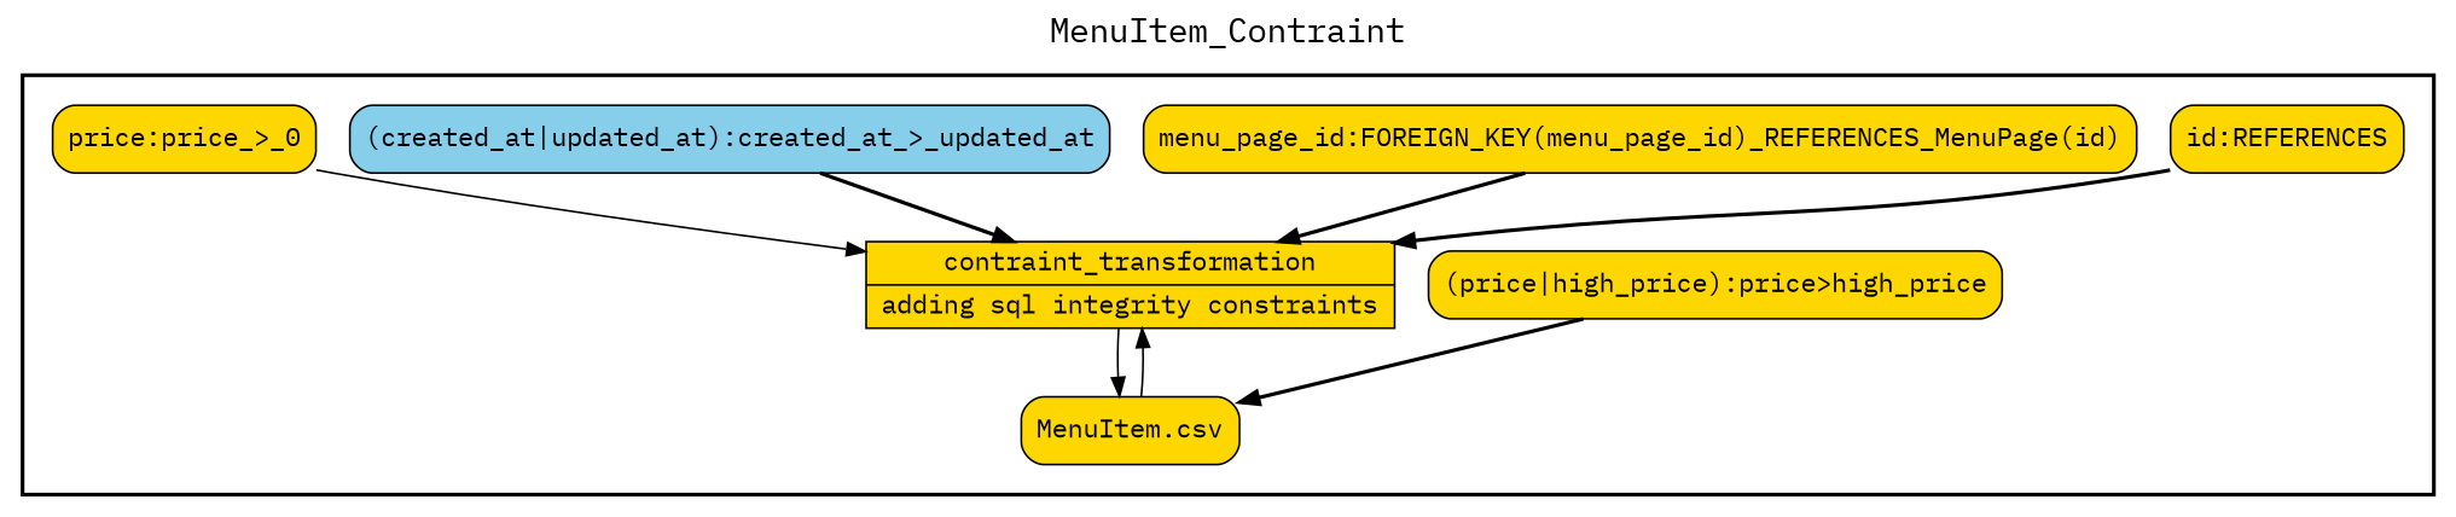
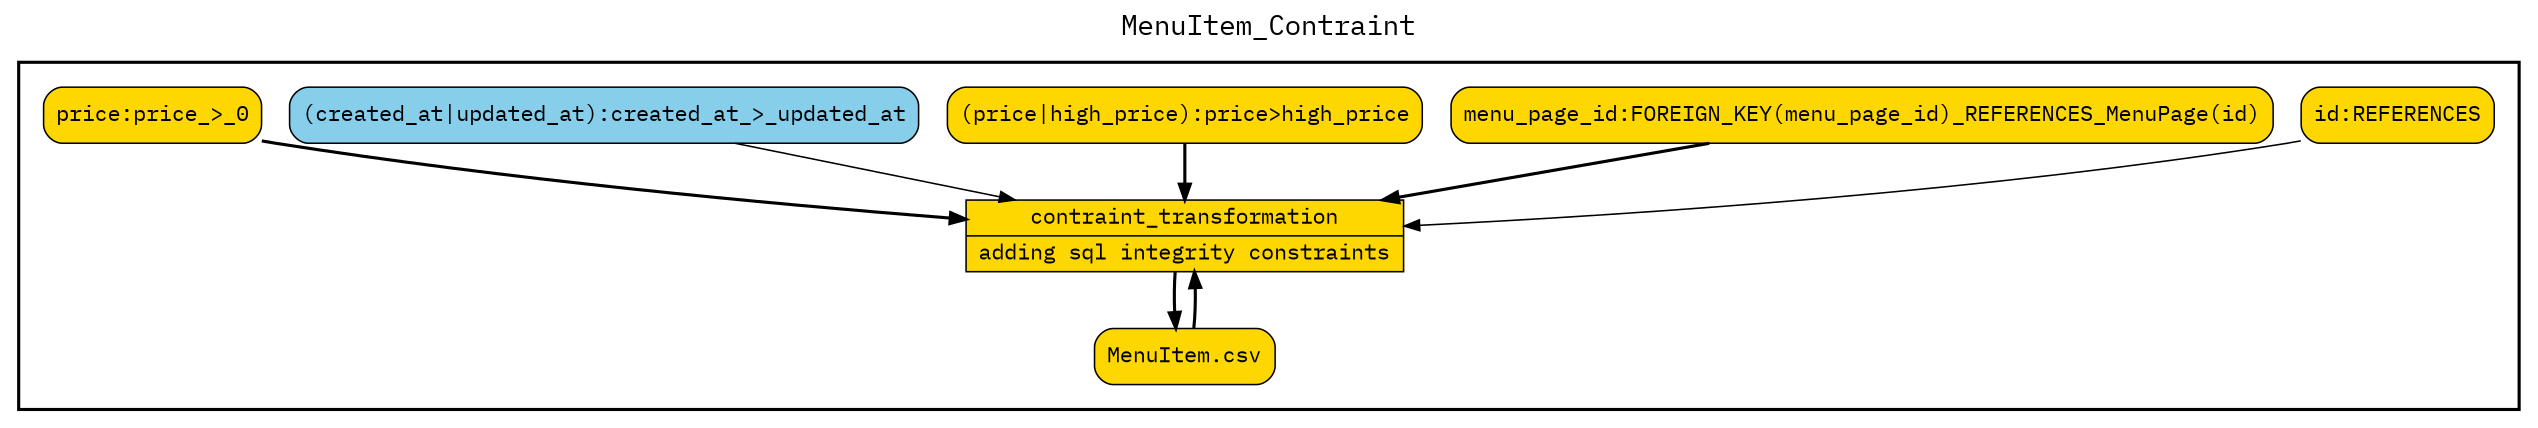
  digraph {
    fontname="IBM Plex Mono"
    fontsize=18
    label=MenuItem_Contraint
    labelloc=t
    rankdir=TB
    node [fillcolor=gold fontname="IBM Plex Mono" peripheries=1 shape=box style="rounded,filled"]
    edge [fontname="IBM Plex Mono" style=bold]
    n1 [label="{<f0> contraint_transformation |<f1> adding sql integrity constraints}" peripheries=2 rankdir=LR shape=record style=filled]
    "MenuItem.csv"
    n3 [label="id:REFERENCES"]
    "menu_page_id:FOREIGN_KEY(menu_page_id)_REFERENCES_MenuPage(id)"
    "(price|high_price):price>high_price"
    "(created_at|updated_at):created_at_>_updated_at" [fillcolor=skyblue]
    "price:price_>_0"
    subgraph cluster_1 {
      color=black
      label=""
      penwidth=2
      subgraph cluster_2 {
        color=white
        label=""
        penwidth=2
        n1
        "MenuItem.csv"
        n3
        "menu_page_id:FOREIGN_KEY(menu_page_id)_REFERENCES_MenuPage(id)"
        "(price|high_price):price>high_price"
        "(created_at|updated_at):created_at_>_updated_at"
        "price:price_>_0"
      }
    }
-   n1 -> "MenuItem.csv" [style=solid]
-   "MenuItem.csv" -> n1 [style=solid]
-   n3 -> n1
+   n1 -> "MenuItem.csv"
+   "MenuItem.csv" -> n1
+   n3 -> n1 [style=solid]
    "menu_page_id:FOREIGN_KEY(menu_page_id)_REFERENCES_MenuPage(id)" -> n1
-   "(price|high_price):price>high_price" -> "MenuItem.csv"
-   "(created_at|updated_at):created_at_>_updated_at" -> n1
-   "price:price_>_0" -> n1 [style=solid]
+   "(price|high_price):price>high_price" -> n1
+   "(created_at|updated_at):created_at_>_updated_at" -> n1 [style=solid]
+   "price:price_>_0" -> n1
  }
